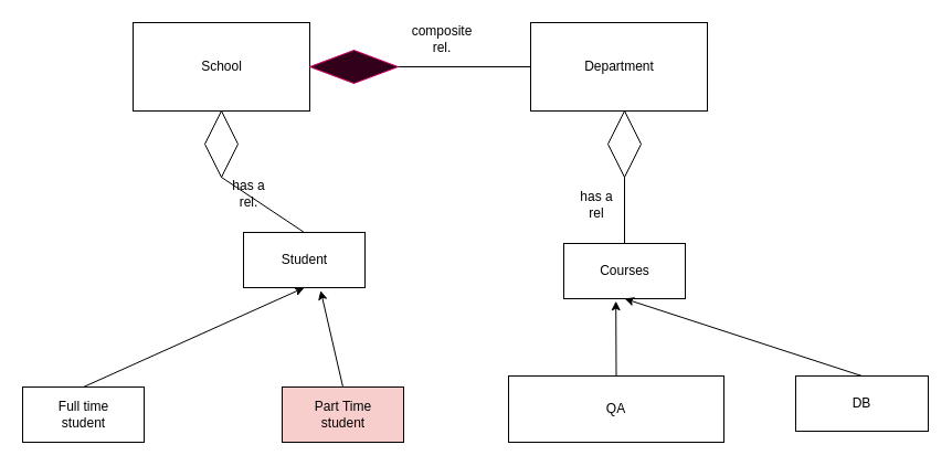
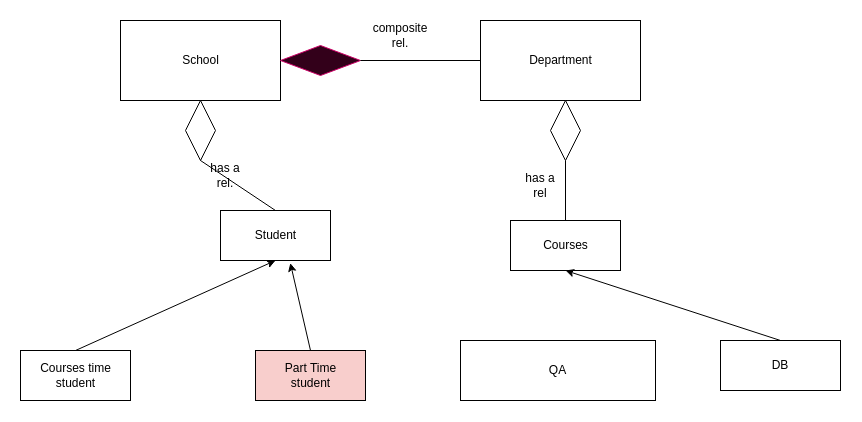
  <mxCell id="0" />
  <mxCell id="1" parent="0" />
  <mxCell id="2" value="School" style="html=1;" vertex="1" parent="1"><mxGeometry x="120" y="20" width="160" height="80" as="geometry" /></mxCell>
  <mxCell id="3" value="Department" style="html=1;" vertex="1" parent="1"><mxGeometry x="480" y="20" width="160" height="80" as="geometry" /></mxCell>
  <mxCell id="4" value="Student&lt;br&gt;" style="html=1;" vertex="1" parent="1"><mxGeometry x="220" y="210" width="110" height="50" as="geometry" /></mxCell>
  <mxCell id="5" value="Courses" style="html=1;" vertex="1" parent="1"><mxGeometry x="510" y="220" width="110" height="50" as="geometry" /></mxCell>
- <mxCell id="6" value="Full time&lt;br&gt;student" style="html=1;" vertex="1" parent="1"><mxGeometry x="20" y="350" width="110" height="50" as="geometry" /></mxCell>
+ <mxCell id="6" value="Courses time&lt;br&gt;student" style="html=1;" vertex="1" parent="1"><mxGeometry x="20" y="350" width="110" height="50" as="geometry" /></mxCell>
  <mxCell id="7" value="Part Time&lt;br&gt;student" style="html=1;fillColor=#f8cecc;" vertex="1" parent="1"><mxGeometry x="255" y="350" width="110" height="50" as="geometry" /></mxCell>
  <mxCell id="8" value="" style="shape=rhombus;perimeter=rhombusPerimeter;whiteSpace=wrap;html=1;align=center;strokeColor=#CC0066;fillColor=#33001A;" vertex="1" parent="1"><mxGeometry x="280" y="45" width="80" height="30" as="geometry" /></mxCell>
  <mxCell id="9" value="" style="endArrow=none;html=1;rounded=0;exitX=1;exitY=0.5;exitDx=0;exitDy=0;entryX=0;entryY=0.5;entryDx=0;entryDy=0;" edge="1" parent="1" source="8" target="3"><mxGeometry relative="1" as="geometry"><mxPoint x="450" y="290" as="sourcePoint" /><mxPoint x="610" y="290" as="targetPoint" /><Array as="points" /></mxGeometry></mxCell>
  <mxCell id="10" value="composite&lt;br&gt;rel." style="text;html=1;strokeColor=none;fillColor=none;align=center;verticalAlign=middle;whiteSpace=wrap;rounded=0;" vertex="1" parent="1"><mxGeometry x="370" y="20" width="60" height="30" as="geometry" /></mxCell>
  <mxCell id="11" value="has a&lt;br&gt;rel." style="text;html=1;strokeColor=none;fillColor=none;align=center;verticalAlign=middle;whiteSpace=wrap;rounded=0;" vertex="1" parent="1"><mxGeometry x="195" y="160" width="60" height="30" as="geometry" /></mxCell>
  <mxCell id="12" value="" style="shape=rhombus;perimeter=rhombusPerimeter;whiteSpace=wrap;html=1;align=center;direction=south;" vertex="1" parent="1"><mxGeometry x="185" y="100" width="30" height="60" as="geometry" /></mxCell>
  <mxCell id="13" value="" style="endArrow=none;html=1;rounded=0;entryX=1;entryY=0.5;entryDx=0;entryDy=0;exitX=0.5;exitY=0;exitDx=0;exitDy=0;" edge="1" parent="1" source="4" target="12"><mxGeometry width="50" height="50" relative="1" as="geometry"><mxPoint x="520" y="310" as="sourcePoint" /><mxPoint x="570" y="260" as="targetPoint" /></mxGeometry></mxCell>
  <mxCell id="14" value="DB" style="rounded=0;whiteSpace=wrap;html=1;" vertex="1" parent="1"><mxGeometry x="720" y="340" width="120" height="50" as="geometry" /></mxCell>
  <mxCell id="15" value="QA" style="rounded=0;whiteSpace=wrap;html=1;" vertex="1" parent="1"><mxGeometry x="460" y="340" width="195" height="60" as="geometry" /></mxCell>
  <mxCell id="16" value="" style="shape=rhombus;perimeter=rhombusPerimeter;whiteSpace=wrap;html=1;align=center;direction=south;" vertex="1" parent="1"><mxGeometry x="550" y="100" width="30" height="60" as="geometry" /></mxCell>
  <mxCell id="17" value="" style="endArrow=none;html=1;rounded=0;entryX=1;entryY=0.5;entryDx=0;entryDy=0;" edge="1" parent="1" target="16"><mxGeometry width="50" height="50" relative="1" as="geometry"><mxPoint x="565" y="220" as="sourcePoint" /><mxPoint x="570" y="260" as="targetPoint" /></mxGeometry></mxCell>
  <mxCell id="18" value="has a&lt;br&gt;rel" style="text;html=1;strokeColor=none;fillColor=none;align=center;verticalAlign=middle;whiteSpace=wrap;rounded=0;" vertex="1" parent="1"><mxGeometry x="510" y="170" width="60" height="30" as="geometry" /></mxCell>
  <mxCell id="19" value="" style="endArrow=classic;html=1;rounded=0;exitX=0.5;exitY=0;exitDx=0;exitDy=0;entryX=0.5;entryY=1;entryDx=0;entryDy=0;" edge="1" parent="1" source="6" target="4"><mxGeometry width="50" height="50" relative="1" as="geometry"><mxPoint x="520" y="290" as="sourcePoint" /><mxPoint x="570" y="240" as="targetPoint" /></mxGeometry></mxCell>
  <mxCell id="20" value="" style="endArrow=classic;html=1;rounded=0;exitX=0.5;exitY=0;exitDx=0;exitDy=0;entryX=0.635;entryY=1.052;entryDx=0;entryDy=0;entryPerimeter=0;" edge="1" parent="1" source="7" target="4"><mxGeometry width="50" height="50" relative="1" as="geometry"><mxPoint x="330" y="260" as="sourcePoint" /><mxPoint x="455" y="170" as="targetPoint" /></mxGeometry></mxCell>
- <mxCell id="21" value="" style="endArrow=classic;html=1;rounded=0;exitX=0.5;exitY=0;exitDx=0;exitDy=0;entryX=0.429;entryY=1.044;entryDx=0;entryDy=0;entryPerimeter=0;" edge="1" parent="1" source="15" target="5"><mxGeometry width="50" height="50" relative="1" as="geometry"><mxPoint x="460" y="290" as="sourcePoint" /><mxPoint x="585" y="200" as="targetPoint" /></mxGeometry></mxCell>
  <mxCell id="22" value="" style="endArrow=classic;html=1;rounded=0;exitX=0.5;exitY=0;exitDx=0;exitDy=0;entryX=0.5;entryY=1;entryDx=0;entryDy=0;" edge="1" parent="1" source="14" target="5"><mxGeometry width="50" height="50" relative="1" as="geometry"><mxPoint x="740" y="250" as="sourcePoint" /><mxPoint x="865" y="160" as="targetPoint" /></mxGeometry></mxCell>
